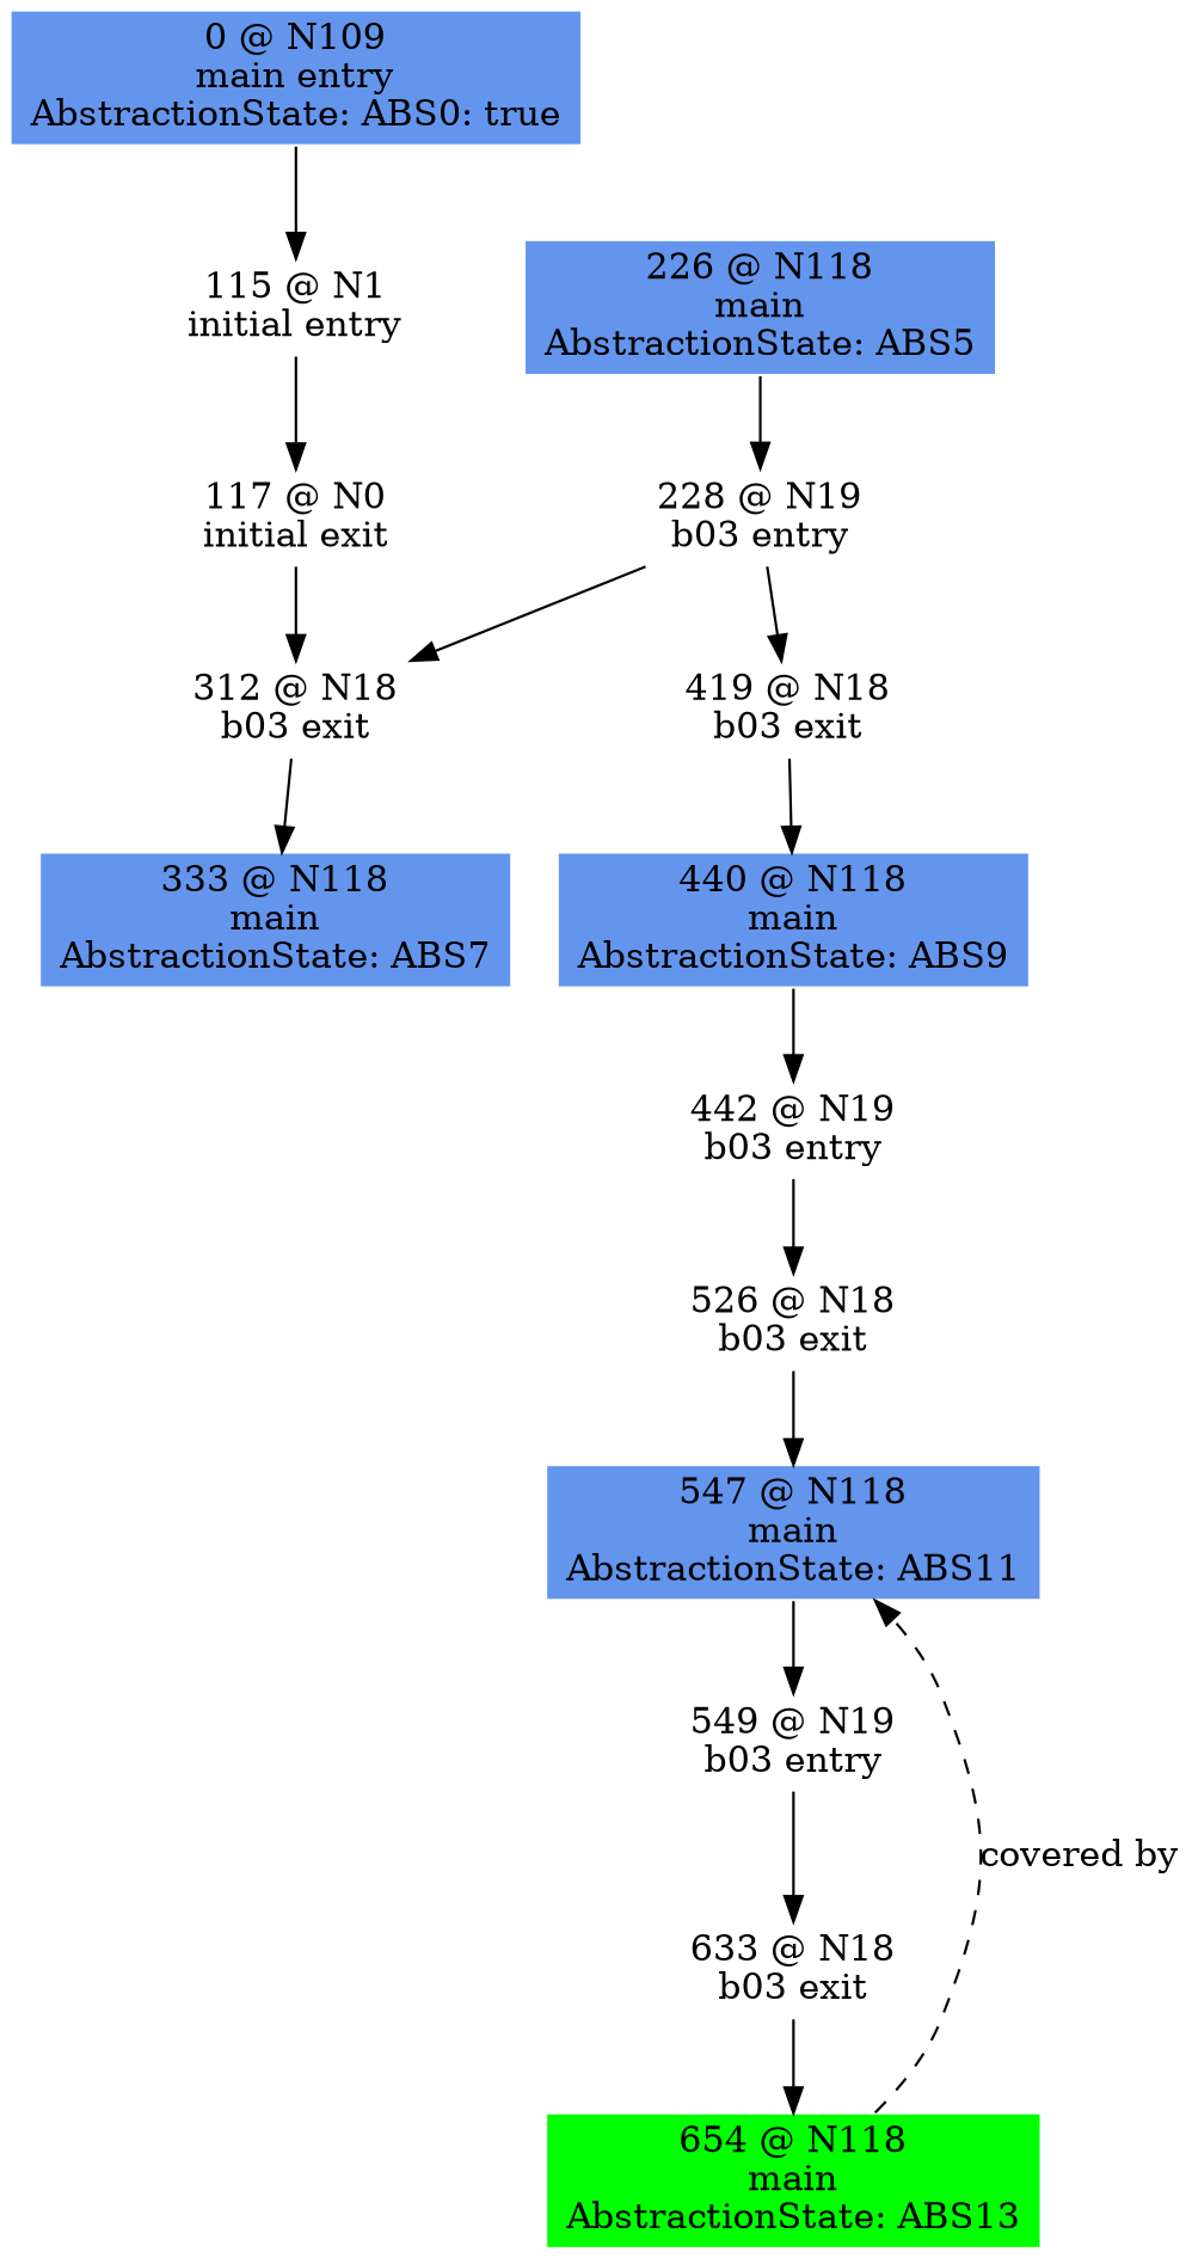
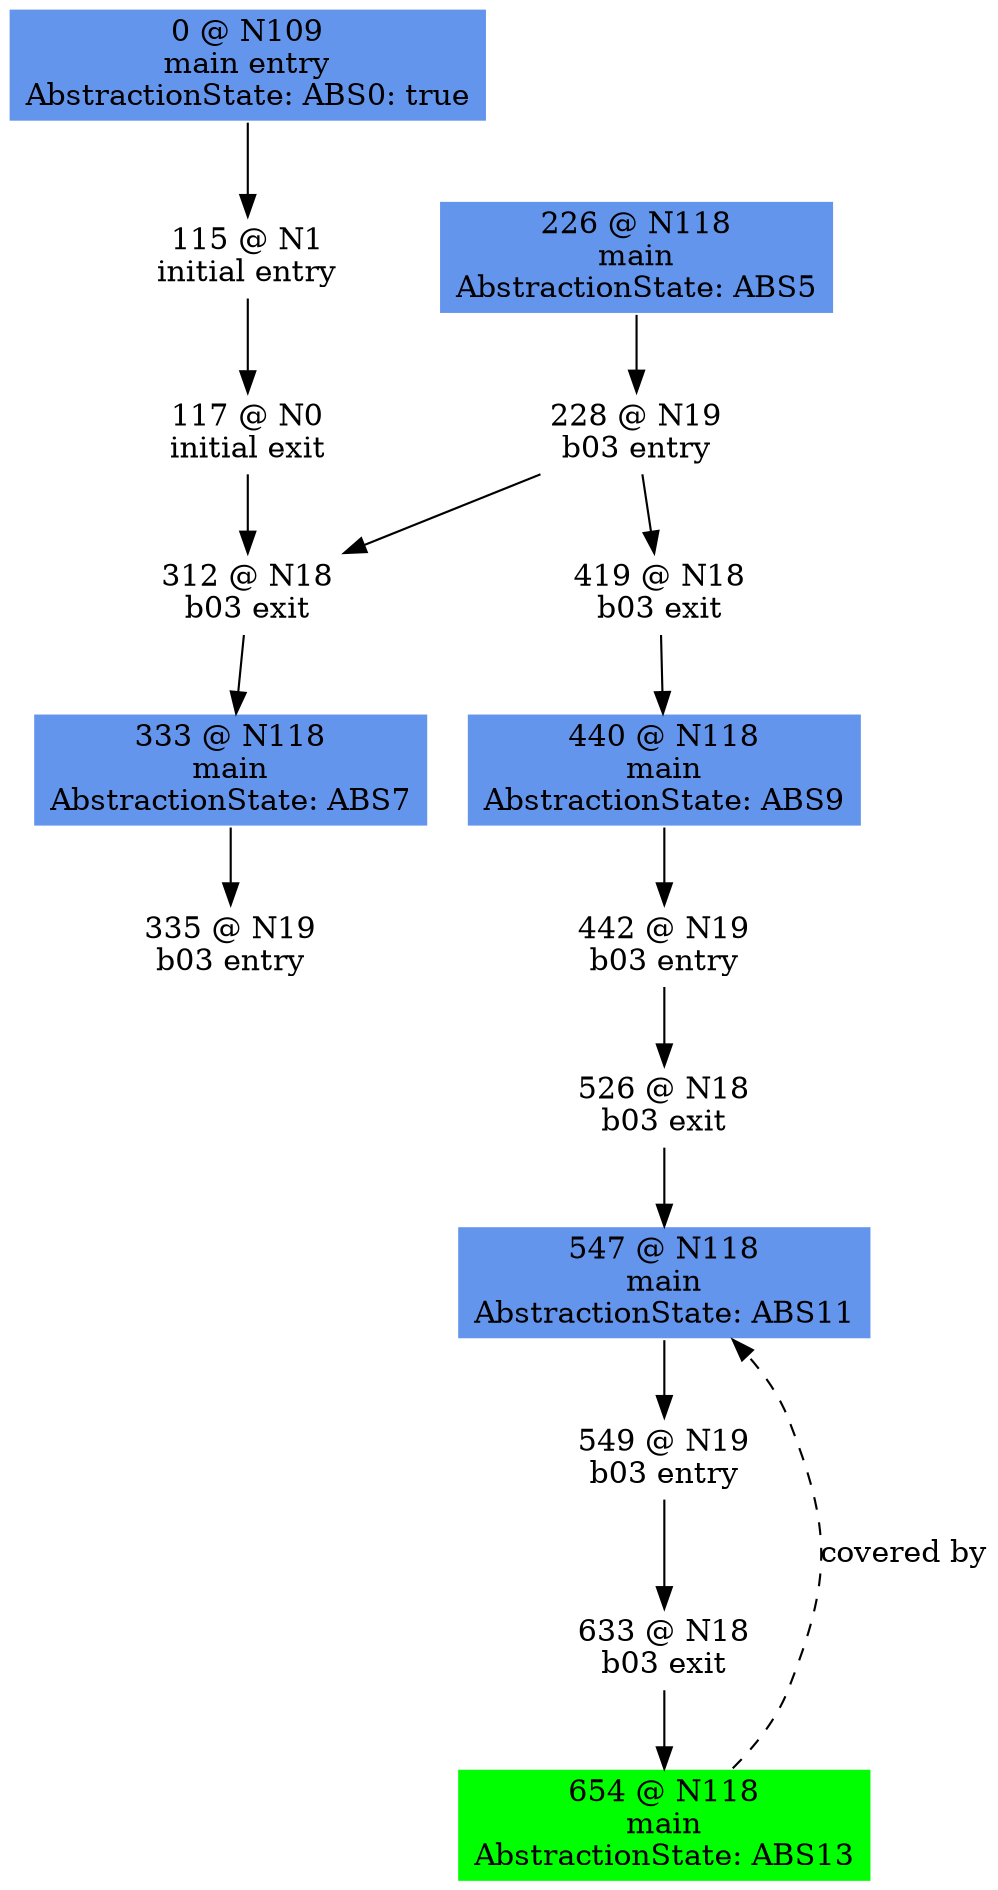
  digraph {
    node [color=white shape=box style=filled]
    n1 [fillcolor=cornflowerblue label="0 @ N109\nmain entry\nAbstractionState: ABS0: true\n"]
    n2 [label="115 @ N1\ninitial entry\n"]
    n3 [label="117 @ N0\ninitial exit\n"]
    n4 [label="312 @ N18\nb03 exit\n"]
    n5 [fillcolor=cornflowerblue label="226 @ N118\nmain\nAbstractionState: ABS5\n"]
    n6 [label="228 @ N19\nb03 entry\n"]
    n7 [label="419 @ N18\nb03 exit\n"]
    n8 [fillcolor=cornflowerblue label="333 @ N118\nmain\nAbstractionState: ABS7\n"]
+   n9 [label="335 @ N19\nb03 entry\n"]
    n10 [fillcolor=cornflowerblue label="440 @ N118\nmain\nAbstractionState: ABS9\n"]
    n11 [label="442 @ N19\nb03 entry\n"]
    n12 [label="526 @ N18\nb03 exit\n"]
    n13 [fillcolor=cornflowerblue label="547 @ N118\nmain\nAbstractionState: ABS11\n"]
    n14 [label="549 @ N19\nb03 entry\n"]
    n15 [label="633 @ N18\nb03 exit\n"]
    n16 [fillcolor=green label="654 @ N118\nmain\nAbstractionState: ABS13\n"]
    n1 -> n2
    n2 -> n3
    n3 -> n4
    n4 -> n8
    n5 -> n6
    n6 -> n4
    n6 -> n7
    n7 -> n10
+   n8 -> n9
    n10 -> n11
    n11 -> n12
    n12 -> n13
    n13 -> n14
    n14 -> n15
    n15 -> n16
    n16 -> n13 [label="covered by" style=dashed weight=0]
  }
